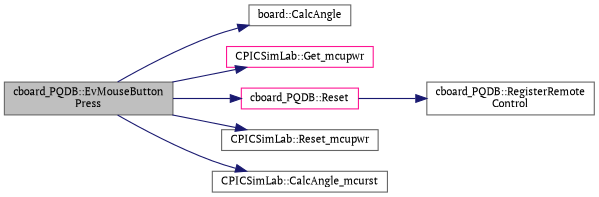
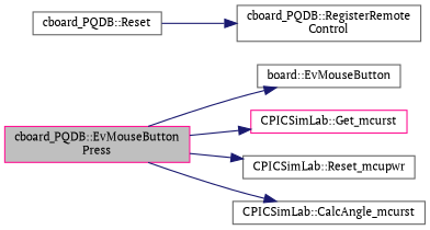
  digraph {
    fontname="PT Serif"
    rankdir=LR
    node [color=gray40 fillcolor=white fontname="PT Serif" fontsize=10 shape=record style=filled]
    edge [color=midnightblue fontname="PT Serif" fontsize=10 labelfontname=Helvetica labelfontsize=10 style=solid]
-   n1 [fillcolor=grey75 fontcolor=black height=0.2 label="cboard_PQDB::EvMouseButton\lPress" width=0.4]
-   n2 [height=0.2 label="board::CalcAngle" width=0.4]
-   n3 [color=deeppink height=0.2 label="CPICSimLab::Get_mcupwr" width=0.4]
-   n4 [color=deeppink height=0.2 label="cboard_PQDB::Reset" width=0.4]
+   n1 [color=deeppink fillcolor=grey75 fontcolor=black height=0.2 label="cboard_PQDB::EvMouseButton\lPress" width=0.4]
+   n2 [height=0.2 label="board::EvMouseButton" width=0.4]
+   n3 [color=deeppink height=0.2 label="CPICSimLab::Get_mcurst" width=0.4]
+   n4 [height=0.2 label="cboard_PQDB::Reset" width=0.4]
    n5 [height=0.2 label="CPICSimLab::Reset_mcupwr" width=0.4]
    n6 [height=0.2 label="CPICSimLab::CalcAngle_mcurst" width=0.4]
    n7 [height=0.2 label="cboard_PQDB::RegisterRemote\lControl" width=0.4]
    n1 -> n2
    n1 -> n3
-   n1 -> n4
    n1 -> n5
    n1 -> n6
    n4 -> n7
  }
